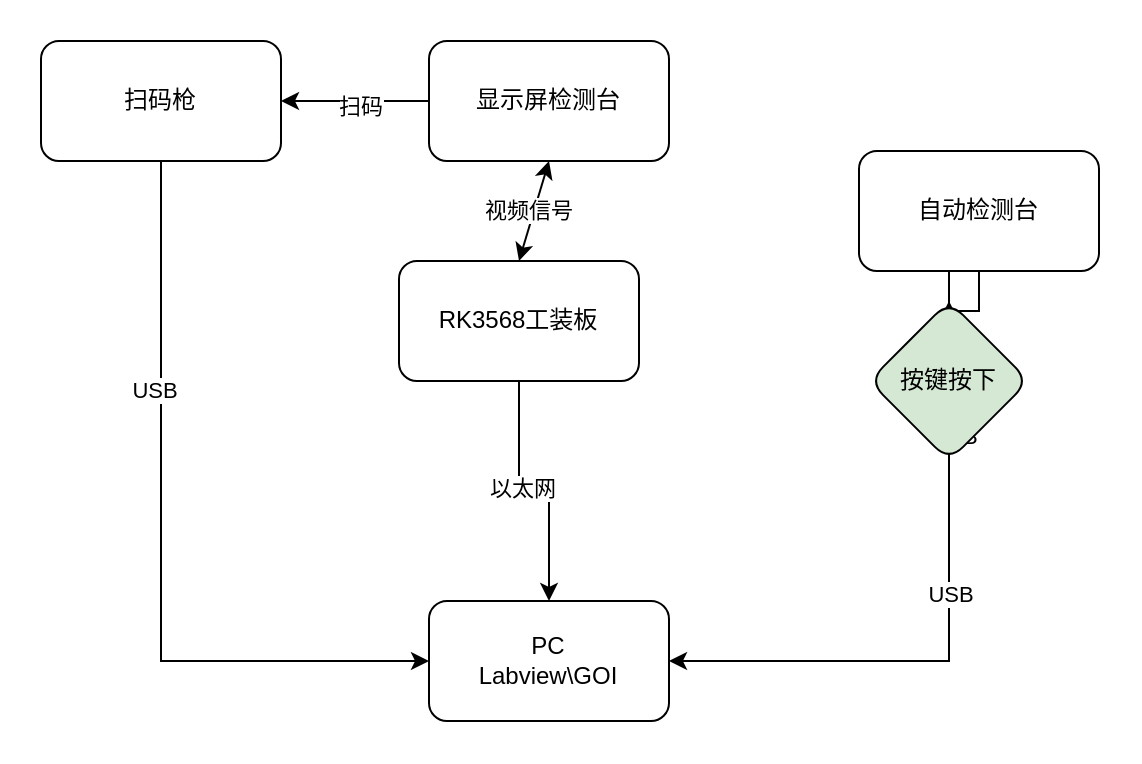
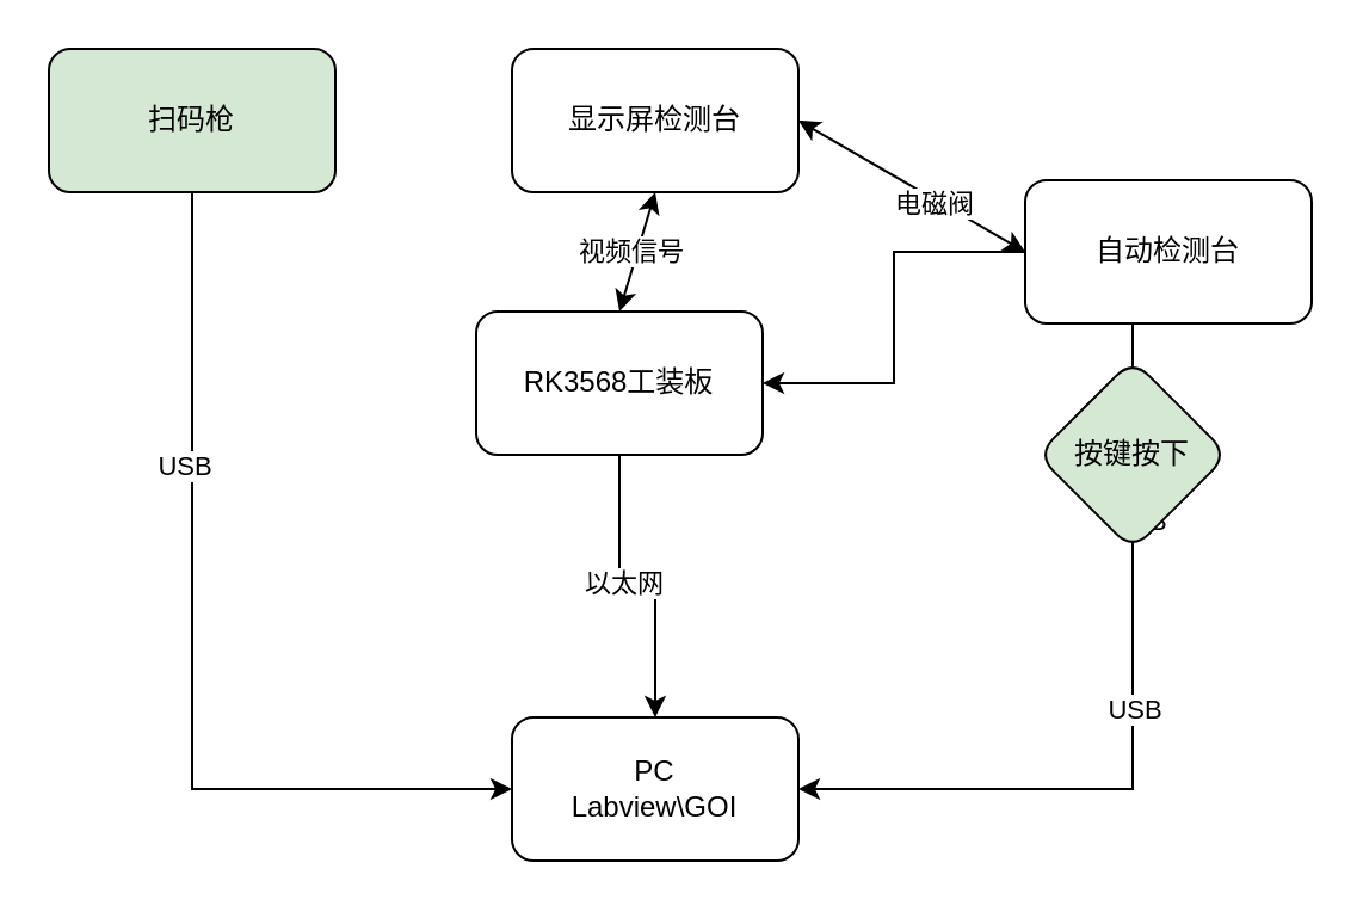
  <mxCell id="0" />
  <mxCell id="1" parent="0" />
  <mxCell id="2" value="显示屏检测台" style="rounded=1;whiteSpace=wrap;html=1;" vertex="1" parent="1"><mxGeometry x="214" y="20" width="120" height="60" as="geometry" /></mxCell>
  <mxCell id="3" value="" style="edgeStyle=orthogonalEdgeStyle;rounded=0;orthogonalLoop=1;jettySize=auto;html=1;" edge="1" parent="1" source="5" target="11"><mxGeometry relative="1" as="geometry" /></mxCell>
  <mxCell id="4" value="以太网" style="edgeLabel;html=1;align=center;verticalAlign=middle;resizable=0;points=[];" vertex="1" connectable="0" parent="3"><mxGeometry x="-0.11" y="2" relative="1" as="geometry"><mxPoint as="offset" /></mxGeometry></mxCell>
  <mxCell id="5" value="RK3568工装板" style="rounded=1;whiteSpace=wrap;html=1;" vertex="1" parent="1"><mxGeometry x="199" y="130" width="120" height="60" as="geometry" /></mxCell>
  <mxCell id="6" style="edgeStyle=orthogonalEdgeStyle;rounded=0;orthogonalLoop=1;jettySize=auto;html=1;entryX=1;entryY=0.5;entryDx=0;entryDy=0;" edge="1" parent="1" source="10" target="11"><mxGeometry relative="1" as="geometry"><Array as="points"><mxPoint x="474" y="330" /></Array></mxGeometry></mxCell>
  <mxCell id="7" value="USB" style="edgeLabel;html=1;align=center;verticalAlign=middle;resizable=0;points=[];" vertex="1" connectable="0" parent="6"><mxGeometry x="-0.51" y="2" relative="1" as="geometry"><mxPoint as="offset" /></mxGeometry></mxCell>
  <mxCell id="8" value="USB" style="edgeLabel;html=1;align=center;verticalAlign=middle;resizable=0;points=[];" vertex="1" connectable="0" parent="6"><mxGeometry x="-0.038" relative="1" as="geometry"><mxPoint as="offset" /></mxGeometry></mxCell>
- <mxCell id="9" value="" style="edgeStyle=orthogonalEdgeStyle;rounded=0;orthogonalLoop=1;jettySize=auto;html=1;" edge="1" parent="1" source="10" target="16"><mxGeometry relative="1" as="geometry" /></mxCell>
+ <mxCell id="9" value="" style="edgeStyle=orthogonalEdgeStyle;rounded=0;orthogonalLoop=1;jettySize=auto;html=1;" edge="1" parent="1" source="10" target="5"><mxGeometry relative="1" as="geometry" /></mxCell>
  <mxCell id="10" value="自动检测台" style="rounded=1;whiteSpace=wrap;html=1;" vertex="1" parent="1"><mxGeometry x="429" y="75" width="120" height="60" as="geometry" /></mxCell>
  <mxCell id="11" value="PC&lt;div&gt;Labview\GOI&lt;/div&gt;" style="rounded=1;whiteSpace=wrap;html=1;" vertex="1" parent="1"><mxGeometry x="214" y="300" width="120" height="60" as="geometry" /></mxCell>
+ <mxCell id="12" value="" style="endArrow=classic;startArrow=classic;html=1;rounded=0;entryX=0;entryY=0.5;entryDx=0;entryDy=0;exitX=1;exitY=0.5;exitDx=0;exitDy=0;" edge="1" parent="1" source="2" target="10"><mxGeometry width="50" height="50" relative="1" as="geometry"><mxPoint x="354" y="0" as="sourcePoint" /><mxPoint x="404" y="-50" as="targetPoint" /></mxGeometry></mxCell>
+ <mxCell id="13" value="电磁阀" style="edgeLabel;html=1;align=center;verticalAlign=middle;resizable=0;points=[];" vertex="1" connectable="0" parent="12"><mxGeometry x="0.195" y="-2" relative="1" as="geometry"><mxPoint as="offset" /></mxGeometry></mxCell>
  <mxCell id="14" value="" style="endArrow=classic;startArrow=classic;html=1;rounded=0;exitX=0.5;exitY=0;exitDx=0;exitDy=0;" edge="1" parent="1" source="5"><mxGeometry width="50" height="50" relative="1" as="geometry"><mxPoint x="224" y="130" as="sourcePoint" /><mxPoint x="274" y="80" as="targetPoint" /></mxGeometry></mxCell>
  <mxCell id="15" value="视频信号" style="edgeLabel;html=1;align=center;verticalAlign=middle;resizable=0;points=[];" vertex="1" connectable="0" parent="14"><mxGeometry x="0.01" y="3" relative="1" as="geometry"><mxPoint as="offset" /></mxGeometry></mxCell>
  <mxCell id="16" value="按键按下" style="rhombus;whiteSpace=wrap;html=1;rounded=1;fillColor=#d5e8d4;" vertex="1" parent="1"><mxGeometry x="434" y="150" width="80" height="80" as="geometry" /></mxCell>
  <mxCell id="17" style="edgeStyle=orthogonalEdgeStyle;rounded=0;orthogonalLoop=1;jettySize=auto;html=1;entryX=0;entryY=0.5;entryDx=0;entryDy=0;" edge="1" parent="1" source="19" target="11"><mxGeometry relative="1" as="geometry"><Array as="points"><mxPoint x="80" y="330" /></Array></mxGeometry></mxCell>
  <mxCell id="18" value="USB" style="edgeLabel;html=1;align=center;verticalAlign=middle;resizable=0;points=[];" vertex="1" connectable="0" parent="17"><mxGeometry x="-0.408" y="-4" relative="1" as="geometry"><mxPoint as="offset" /></mxGeometry></mxCell>
- <mxCell id="19" value="扫码枪" style="rounded=1;whiteSpace=wrap;html=1;" vertex="1" parent="1"><mxGeometry x="20" y="20" width="120" height="60" as="geometry" /></mxCell>
- <mxCell id="20" value="" style="endArrow=classic;html=1;rounded=0;entryX=1;entryY=0.5;entryDx=0;entryDy=0;exitX=0;exitY=0.5;exitDx=0;exitDy=0;" edge="1" parent="1" source="2" target="19"><mxGeometry width="50" height="50" relative="1" as="geometry"><mxPoint x="320" y="200" as="sourcePoint" /><mxPoint x="370" y="150" as="targetPoint" /></mxGeometry></mxCell>
- <mxCell id="21" value="扫码" style="edgeLabel;html=1;align=center;verticalAlign=middle;resizable=0;points=[];" vertex="1" connectable="0" parent="20"><mxGeometry x="-0.049" y="2" relative="1" as="geometry"><mxPoint as="offset" /></mxGeometry></mxCell>
+ <mxCell id="19" value="扫码枪" style="rounded=1;whiteSpace=wrap;html=1;fillColor=#d5e8d4;" vertex="1" parent="1"><mxGeometry x="20" y="20" width="120" height="60" as="geometry" /></mxCell>
